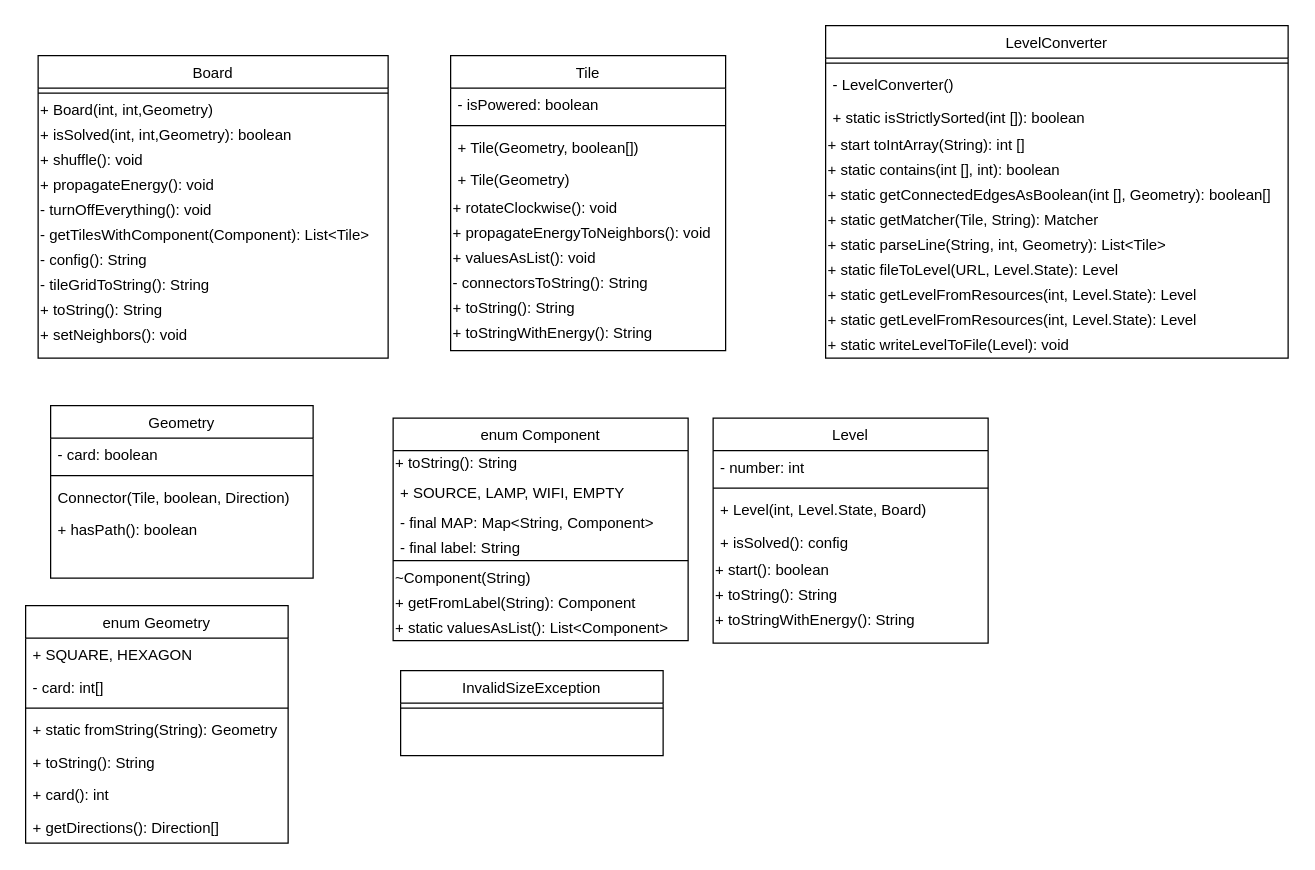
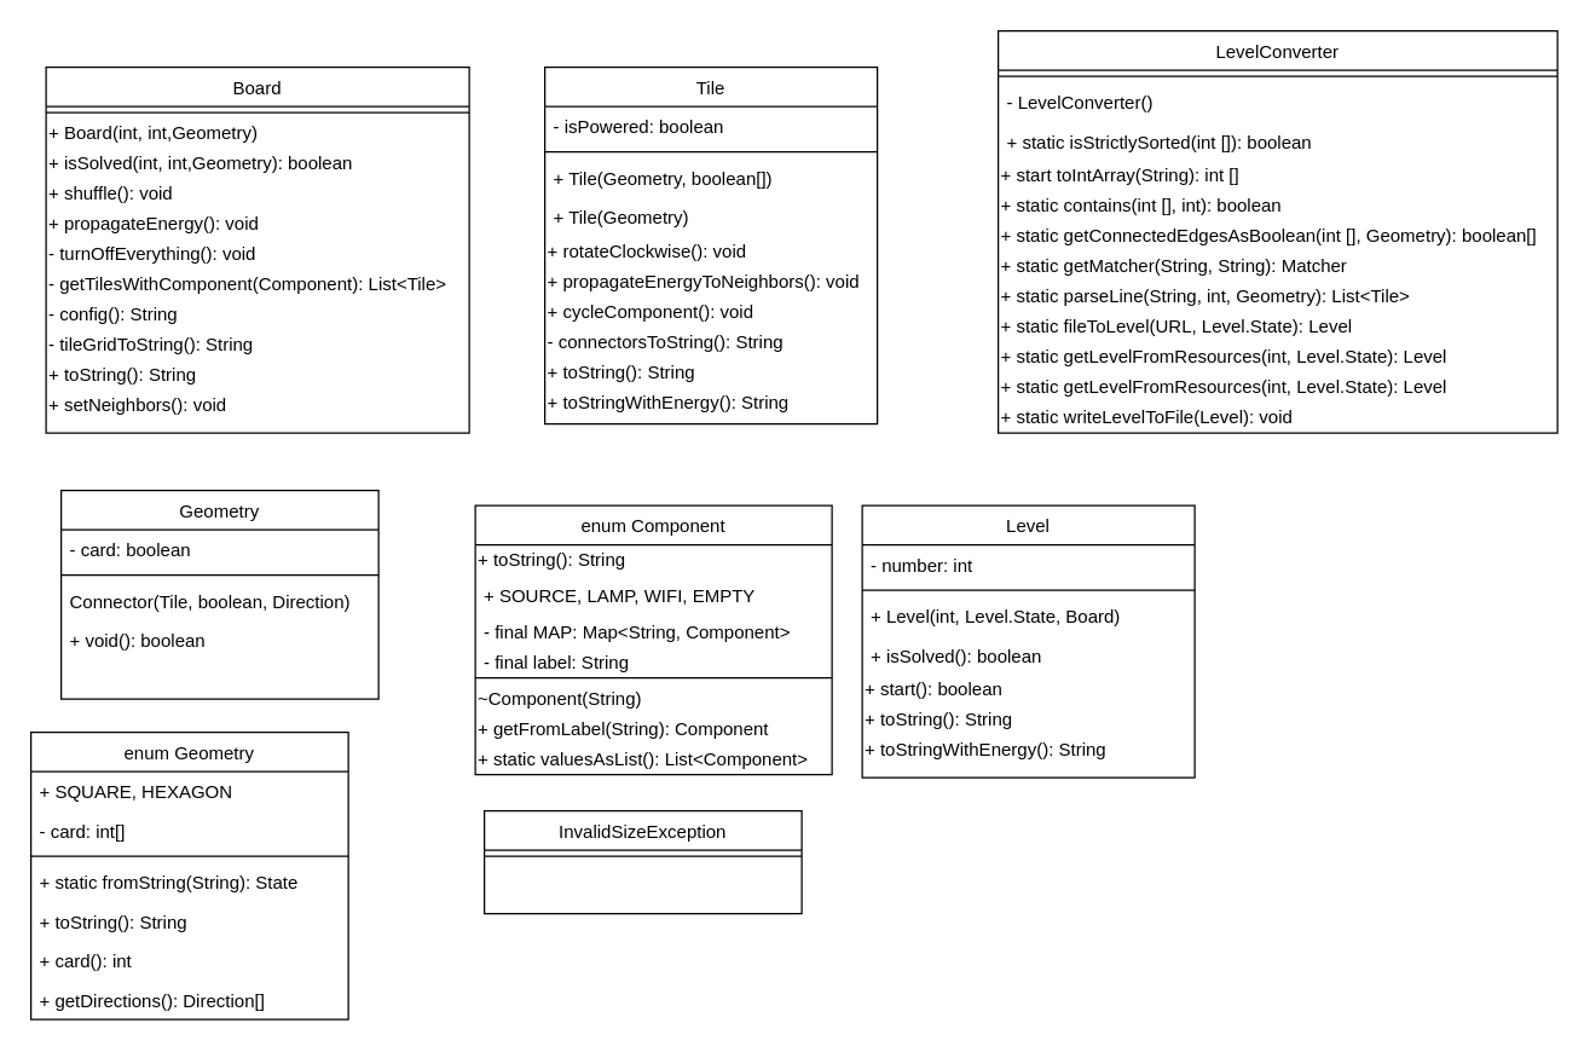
  <mxCell id="0" />
  <mxCell id="1" parent="0" />
  <mxCell id="2" value="Board" style="swimlane;fontStyle=0;align=center;verticalAlign=top;childLayout=stackLayout;horizontal=1;startSize=26;horizontalStack=0;resizeParent=1;resizeLast=0;collapsible=1;marginBottom=0;rounded=0;shadow=0;strokeWidth=1;" parent="1" vertex="1"><mxGeometry x="30" y="44" width="280" height="242" as="geometry"><mxRectangle x="230" y="140" width="160" height="26" as="alternateBounds" /></mxGeometry></mxCell>
  <mxCell id="3" value="" style="line;html=1;strokeWidth=1;align=left;verticalAlign=middle;spacingTop=-1;spacingLeft=3;spacingRight=3;rotatable=0;labelPosition=right;points=[];portConstraint=eastwest;" parent="2" vertex="1"><mxGeometry y="26" width="280" height="8" as="geometry" /></mxCell>
  <mxCell id="4" value="+ Board(int, int,Geometry)" style="text;html=1;align=left;verticalAlign=middle;resizable=0;points=[];autosize=1;" parent="2" vertex="1"><mxGeometry y="34" width="280" height="20" as="geometry" /></mxCell>
  <mxCell id="5" value="+ isSolved(int, int,Geometry): boolean" style="text;html=1;align=left;verticalAlign=middle;resizable=0;points=[];autosize=1;" parent="2" vertex="1"><mxGeometry y="54" width="280" height="20" as="geometry" /></mxCell>
  <mxCell id="6" value="+ shuffle(): void" style="text;html=1;align=left;verticalAlign=middle;resizable=0;points=[];autosize=1;" parent="2" vertex="1"><mxGeometry y="74" width="280" height="20" as="geometry" /></mxCell>
  <mxCell id="7" value="+ propagateEnergy(): void" style="text;html=1;align=left;verticalAlign=middle;resizable=0;points=[];autosize=1;" parent="2" vertex="1"><mxGeometry y="94" width="280" height="20" as="geometry" /></mxCell>
  <mxCell id="8" value="- turnOffEverything(): void" style="text;html=1;align=left;verticalAlign=middle;resizable=0;points=[];autosize=1;" parent="2" vertex="1"><mxGeometry y="114" width="280" height="20" as="geometry" /></mxCell>
  <mxCell id="9" value="- getTilesWithComponent(Component): List&amp;lt;Tile&amp;gt;" style="text;html=1;align=left;verticalAlign=middle;resizable=0;points=[];autosize=1;" parent="2" vertex="1"><mxGeometry y="134" width="280" height="20" as="geometry" /></mxCell>
  <mxCell id="10" value="- config(): String" style="text;html=1;align=left;verticalAlign=middle;resizable=0;points=[];autosize=1;" parent="2" vertex="1"><mxGeometry y="154" width="280" height="20" as="geometry" /></mxCell>
  <mxCell id="11" value="- tileGridToString(): String" style="text;html=1;align=left;verticalAlign=middle;resizable=0;points=[];autosize=1;" parent="2" vertex="1"><mxGeometry y="174" width="280" height="20" as="geometry" /></mxCell>
  <mxCell id="12" value="+ toString(): String" style="text;html=1;align=left;verticalAlign=middle;resizable=0;points=[];autosize=1;" parent="2" vertex="1"><mxGeometry y="194" width="280" height="20" as="geometry" /></mxCell>
  <mxCell id="13" value="+ setNeighbors(): void" style="text;html=1;align=left;verticalAlign=middle;resizable=0;points=[];autosize=1;" parent="2" vertex="1"><mxGeometry y="214" width="280" height="20" as="geometry" /></mxCell>
  <mxCell id="14" value="Tile" style="swimlane;fontStyle=0;align=center;verticalAlign=top;childLayout=stackLayout;horizontal=1;startSize=26;horizontalStack=0;resizeParent=1;resizeLast=0;collapsible=1;marginBottom=0;rounded=0;shadow=0;strokeWidth=1;" parent="1" vertex="1"><mxGeometry x="360" y="44" width="220" height="236" as="geometry"><mxRectangle x="550" y="140" width="160" height="26" as="alternateBounds" /></mxGeometry></mxCell>
  <mxCell id="15" value="- isPowered: boolean" style="text;align=left;verticalAlign=top;spacingLeft=4;spacingRight=4;overflow=hidden;rotatable=0;points=[[0,0.5],[1,0.5]];portConstraint=eastwest;" parent="14" vertex="1"><mxGeometry y="26" width="220" height="26" as="geometry" /></mxCell>
  <mxCell id="16" value="" style="line;html=1;strokeWidth=1;align=left;verticalAlign=middle;spacingTop=-1;spacingLeft=3;spacingRight=3;rotatable=0;labelPosition=right;points=[];portConstraint=eastwest;" parent="14" vertex="1"><mxGeometry y="52" width="220" height="8" as="geometry" /></mxCell>
  <mxCell id="17" value="+ Tile(Geometry, boolean[])" style="text;align=left;verticalAlign=top;spacingLeft=4;spacingRight=4;overflow=hidden;rotatable=0;points=[[0,0.5],[1,0.5]];portConstraint=eastwest;" parent="14" vertex="1"><mxGeometry y="60" width="220" height="26" as="geometry" /></mxCell>
  <mxCell id="18" value="+ Tile(Geometry)" style="text;align=left;verticalAlign=top;spacingLeft=4;spacingRight=4;overflow=hidden;rotatable=0;points=[[0,0.5],[1,0.5]];portConstraint=eastwest;" parent="14" vertex="1"><mxGeometry y="86" width="220" height="26" as="geometry" /></mxCell>
  <mxCell id="19" value="+ rotateClockwise(): void" style="text;html=1;align=left;verticalAlign=middle;resizable=0;points=[];autosize=1;" parent="14" vertex="1"><mxGeometry y="112" width="220" height="20" as="geometry" /></mxCell>
  <mxCell id="20" value="+ propagateEnergyToNeighbors(): void" style="text;html=1;align=left;verticalAlign=middle;resizable=0;points=[];autosize=1;" parent="14" vertex="1"><mxGeometry y="132" width="220" height="20" as="geometry" /></mxCell>
- <mxCell id="21" value="+ valuesAsList(): void" style="text;html=1;align=left;verticalAlign=middle;resizable=0;points=[];autosize=1;" parent="14" vertex="1"><mxGeometry y="152" width="220" height="20" as="geometry" /></mxCell>
+ <mxCell id="21" value="+ cycleComponent(): void" style="text;html=1;align=left;verticalAlign=middle;resizable=0;points=[];autosize=1;" parent="14" vertex="1"><mxGeometry y="152" width="220" height="20" as="geometry" /></mxCell>
  <mxCell id="22" value="- connectorsToString(): String" style="text;html=1;align=left;verticalAlign=middle;resizable=0;points=[];autosize=1;" parent="14" vertex="1"><mxGeometry y="172" width="220" height="20" as="geometry" /></mxCell>
  <mxCell id="23" value="+ toString(): String" style="text;html=1;align=left;verticalAlign=middle;resizable=0;points=[];autosize=1;" parent="14" vertex="1"><mxGeometry y="192" width="220" height="20" as="geometry" /></mxCell>
  <mxCell id="24" value="+ toStringWithEnergy(): String" style="text;html=1;align=left;verticalAlign=middle;resizable=0;points=[];autosize=1;" parent="14" vertex="1"><mxGeometry y="212" width="220" height="20" as="geometry" /></mxCell>
  <mxCell id="25" value="Geometry" style="swimlane;fontStyle=0;align=center;verticalAlign=top;childLayout=stackLayout;horizontal=1;startSize=26;horizontalStack=0;resizeParent=1;resizeLast=0;collapsible=1;marginBottom=0;rounded=0;shadow=0;strokeWidth=1;" parent="1" vertex="1"><mxGeometry x="40" y="324" width="210" height="138" as="geometry"><mxRectangle x="130" y="380" width="160" height="26" as="alternateBounds" /></mxGeometry></mxCell>
  <mxCell id="26" value="- card: boolean" style="text;align=left;verticalAlign=top;spacingLeft=4;spacingRight=4;overflow=hidden;rotatable=0;points=[[0,0.5],[1,0.5]];portConstraint=eastwest;" parent="25" vertex="1"><mxGeometry y="26" width="210" height="26" as="geometry" /></mxCell>
  <mxCell id="27" value="" style="line;html=1;strokeWidth=1;align=left;verticalAlign=middle;spacingTop=-1;spacingLeft=3;spacingRight=3;rotatable=0;labelPosition=right;points=[];portConstraint=eastwest;" parent="25" vertex="1"><mxGeometry y="52" width="210" height="8" as="geometry" /></mxCell>
  <mxCell id="28" value="Connector(Tile, boolean, Direction)" style="text;align=left;verticalAlign=top;spacingLeft=4;spacingRight=4;overflow=hidden;rotatable=0;points=[[0,0.5],[1,0.5]];portConstraint=eastwest;fontStyle=0" parent="25" vertex="1"><mxGeometry y="60" width="210" height="26" as="geometry" /></mxCell>
- <mxCell id="29" value="+ hasPath(): boolean" style="text;align=left;verticalAlign=top;spacingLeft=4;spacingRight=4;overflow=hidden;rotatable=0;points=[[0,0.5],[1,0.5]];portConstraint=eastwest;" parent="25" vertex="1"><mxGeometry y="86" width="210" height="26" as="geometry" /></mxCell>
+ <mxCell id="29" value="+ void(): boolean" style="text;align=left;verticalAlign=top;spacingLeft=4;spacingRight=4;overflow=hidden;rotatable=0;points=[[0,0.5],[1,0.5]];portConstraint=eastwest;" parent="25" vertex="1"><mxGeometry y="86" width="210" height="26" as="geometry" /></mxCell>
  <mxCell id="30" value="enum Component" style="swimlane;fontStyle=0;align=center;verticalAlign=top;childLayout=stackLayout;horizontal=1;startSize=26;horizontalStack=0;resizeParent=1;resizeLast=0;collapsible=1;marginBottom=0;rounded=0;shadow=0;strokeWidth=1;" parent="1" vertex="1"><mxGeometry x="314" y="334" width="236" height="178" as="geometry"><mxRectangle x="340" y="380" width="170" height="26" as="alternateBounds" /></mxGeometry></mxCell>
  <mxCell id="31" value="+ toString(): String" style="text;html=1;align=left;verticalAlign=middle;resizable=0;points=[];autosize=1;" parent="30" vertex="1"><mxGeometry y="26" width="236" height="20" as="geometry" /></mxCell>
  <mxCell id="32" value="+ SOURCE, LAMP, WIFI, EMPTY" style="text;align=left;verticalAlign=top;spacingLeft=4;spacingRight=4;overflow=hidden;rotatable=0;points=[[0,0.5],[1,0.5]];portConstraint=eastwest;" parent="30" vertex="1"><mxGeometry y="46" width="236" height="24" as="geometry" /></mxCell>
  <mxCell id="33" value="- final MAP: Map&lt;String, Component&gt;" style="text;align=left;verticalAlign=top;spacingLeft=4;spacingRight=4;overflow=hidden;rotatable=0;points=[[0,0.5],[1,0.5]];portConstraint=eastwest;" parent="30" vertex="1"><mxGeometry y="70" width="236" height="20" as="geometry" /></mxCell>
  <mxCell id="34" value="- final label: String" style="text;align=left;verticalAlign=top;spacingLeft=4;spacingRight=4;overflow=hidden;rotatable=0;points=[[0,0.5],[1,0.5]];portConstraint=eastwest;" parent="30" vertex="1"><mxGeometry y="90" width="236" height="20" as="geometry" /></mxCell>
  <mxCell id="35" value="" style="line;html=1;strokeWidth=1;align=left;verticalAlign=middle;spacingTop=-1;spacingLeft=3;spacingRight=3;rotatable=0;labelPosition=right;points=[];portConstraint=eastwest;" parent="30" vertex="1"><mxGeometry y="110" width="236" height="8" as="geometry" /></mxCell>
  <mxCell id="36" value="~Component(String)" style="text;html=1;align=left;verticalAlign=middle;resizable=0;points=[];autosize=1;" parent="30" vertex="1"><mxGeometry y="118" width="236" height="20" as="geometry" /></mxCell>
  <mxCell id="37" value="+ getFromLabel(String): Component" style="text;html=1;align=left;verticalAlign=middle;resizable=0;points=[];autosize=1;" parent="30" vertex="1"><mxGeometry y="138" width="236" height="20" as="geometry" /></mxCell>
  <mxCell id="38" value="+ static valuesAsList(): List&amp;lt;Component&amp;gt;" style="text;html=1;align=left;verticalAlign=middle;resizable=0;points=[];autosize=1;" parent="30" vertex="1"><mxGeometry y="158" width="236" height="20" as="geometry" /></mxCell>
  <mxCell id="39" value="enum Geometry" style="swimlane;fontStyle=0;align=center;verticalAlign=top;childLayout=stackLayout;horizontal=1;startSize=26;horizontalStack=0;resizeParent=1;resizeLast=0;collapsible=1;marginBottom=0;rounded=0;shadow=0;strokeWidth=1;" parent="1" vertex="1"><mxGeometry x="20" y="484" width="210" height="190" as="geometry"><mxRectangle x="130" y="380" width="160" height="26" as="alternateBounds" /></mxGeometry></mxCell>
  <mxCell id="40" value="+ SQUARE, HEXAGON" style="text;align=left;verticalAlign=top;spacingLeft=4;spacingRight=4;overflow=hidden;rotatable=0;points=[[0,0.5],[1,0.5]];portConstraint=eastwest;" parent="39" vertex="1"><mxGeometry y="26" width="210" height="26" as="geometry" /></mxCell>
  <mxCell id="41" value="- card: int[]" style="text;align=left;verticalAlign=top;spacingLeft=4;spacingRight=4;overflow=hidden;rotatable=0;points=[[0,0.5],[1,0.5]];portConstraint=eastwest;" parent="39" vertex="1"><mxGeometry y="52" width="210" height="26" as="geometry" /></mxCell>
  <mxCell id="42" value="" style="line;html=1;strokeWidth=1;align=left;verticalAlign=middle;spacingTop=-1;spacingLeft=3;spacingRight=3;rotatable=0;labelPosition=right;points=[];portConstraint=eastwest;" parent="39" vertex="1"><mxGeometry y="78" width="210" height="8" as="geometry" /></mxCell>
- <mxCell id="43" value="+ static fromString(String): Geometry" style="text;align=left;verticalAlign=top;spacingLeft=4;spacingRight=4;overflow=hidden;rotatable=0;points=[[0,0.5],[1,0.5]];portConstraint=eastwest;fontStyle=0" parent="39" vertex="1"><mxGeometry y="86" width="210" height="26" as="geometry" /></mxCell>
+ <mxCell id="43" value="+ static fromString(String): State" style="text;align=left;verticalAlign=top;spacingLeft=4;spacingRight=4;overflow=hidden;rotatable=0;points=[[0,0.5],[1,0.5]];portConstraint=eastwest;fontStyle=0" parent="39" vertex="1"><mxGeometry y="86" width="210" height="26" as="geometry" /></mxCell>
  <mxCell id="44" value="+ toString(): String" style="text;align=left;verticalAlign=top;spacingLeft=4;spacingRight=4;overflow=hidden;rotatable=0;points=[[0,0.5],[1,0.5]];portConstraint=eastwest;" parent="39" vertex="1"><mxGeometry y="112" width="210" height="26" as="geometry" /></mxCell>
  <mxCell id="45" value="+ card(): int" style="text;align=left;verticalAlign=top;spacingLeft=4;spacingRight=4;overflow=hidden;rotatable=0;points=[[0,0.5],[1,0.5]];portConstraint=eastwest;" parent="39" vertex="1"><mxGeometry y="138" width="210" height="26" as="geometry" /></mxCell>
  <mxCell id="46" value="+ getDirections(): Direction[]" style="text;align=left;verticalAlign=top;spacingLeft=4;spacingRight=4;overflow=hidden;rotatable=0;points=[[0,0.5],[1,0.5]];portConstraint=eastwest;" parent="39" vertex="1"><mxGeometry y="164" width="210" height="26" as="geometry" /></mxCell>
  <mxCell id="47" value="InvalidSizeException" style="swimlane;fontStyle=0;align=center;verticalAlign=top;childLayout=stackLayout;horizontal=1;startSize=26;horizontalStack=0;resizeParent=1;resizeLast=0;collapsible=1;marginBottom=0;rounded=0;shadow=0;strokeWidth=1;" parent="1" vertex="1"><mxGeometry x="320" y="536" width="210" height="68" as="geometry"><mxRectangle x="130" y="380" width="160" height="26" as="alternateBounds" /></mxGeometry></mxCell>
  <mxCell id="48" value="" style="line;html=1;strokeWidth=1;align=left;verticalAlign=middle;spacingTop=-1;spacingLeft=3;spacingRight=3;rotatable=0;labelPosition=right;points=[];portConstraint=eastwest;" parent="47" vertex="1"><mxGeometry y="26" width="210" height="8" as="geometry" /></mxCell>
  <mxCell id="49" value="Level" style="swimlane;fontStyle=0;align=center;verticalAlign=top;childLayout=stackLayout;horizontal=1;startSize=26;horizontalStack=0;resizeParent=1;resizeLast=0;collapsible=1;marginBottom=0;rounded=0;shadow=0;strokeWidth=1;" parent="1" vertex="1"><mxGeometry x="570" y="334" width="220" height="180" as="geometry"><mxRectangle x="550" y="140" width="160" height="26" as="alternateBounds" /></mxGeometry></mxCell>
  <mxCell id="50" value="- number: int" style="text;align=left;verticalAlign=top;spacingLeft=4;spacingRight=4;overflow=hidden;rotatable=0;points=[[0,0.5],[1,0.5]];portConstraint=eastwest;" parent="49" vertex="1"><mxGeometry y="26" width="220" height="26" as="geometry" /></mxCell>
  <mxCell id="51" value="" style="line;html=1;strokeWidth=1;align=left;verticalAlign=middle;spacingTop=-1;spacingLeft=3;spacingRight=3;rotatable=0;labelPosition=right;points=[];portConstraint=eastwest;" parent="49" vertex="1"><mxGeometry y="52" width="220" height="8" as="geometry" /></mxCell>
  <mxCell id="52" value="+ Level(int, Level.State, Board)" style="text;align=left;verticalAlign=top;spacingLeft=4;spacingRight=4;overflow=hidden;rotatable=0;points=[[0,0.5],[1,0.5]];portConstraint=eastwest;" parent="49" vertex="1"><mxGeometry y="60" width="220" height="26" as="geometry" /></mxCell>
- <mxCell id="53" value="+ isSolved(): config" style="text;align=left;verticalAlign=top;spacingLeft=4;spacingRight=4;overflow=hidden;rotatable=0;points=[[0,0.5],[1,0.5]];portConstraint=eastwest;" parent="49" vertex="1"><mxGeometry y="86" width="220" height="26" as="geometry" /></mxCell>
+ <mxCell id="53" value="+ isSolved(): boolean" style="text;align=left;verticalAlign=top;spacingLeft=4;spacingRight=4;overflow=hidden;rotatable=0;points=[[0,0.5],[1,0.5]];portConstraint=eastwest;" parent="49" vertex="1"><mxGeometry y="86" width="220" height="26" as="geometry" /></mxCell>
  <mxCell id="54" value="+ start(): boolean" style="text;html=1;align=left;verticalAlign=middle;resizable=0;points=[];autosize=1;" parent="49" vertex="1"><mxGeometry y="112" width="220" height="20" as="geometry" /></mxCell>
  <mxCell id="55" value="+ toString(): String" style="text;html=1;align=left;verticalAlign=middle;resizable=0;points=[];autosize=1;" parent="49" vertex="1"><mxGeometry y="132" width="220" height="20" as="geometry" /></mxCell>
  <mxCell id="56" value="+ toStringWithEnergy(): String" style="text;html=1;align=left;verticalAlign=middle;resizable=0;points=[];autosize=1;" parent="49" vertex="1"><mxGeometry y="152" width="220" height="20" as="geometry" /></mxCell>
  <mxCell id="57" value="LevelConverter" style="swimlane;fontStyle=0;align=center;verticalAlign=top;childLayout=stackLayout;horizontal=1;startSize=26;horizontalStack=0;resizeParent=1;resizeLast=0;collapsible=1;marginBottom=0;rounded=0;shadow=0;strokeWidth=1;" parent="1" vertex="1"><mxGeometry x="660" y="20" width="370" height="266" as="geometry"><mxRectangle x="550" y="140" width="160" height="26" as="alternateBounds" /></mxGeometry></mxCell>
  <mxCell id="58" value="" style="line;html=1;strokeWidth=1;align=left;verticalAlign=middle;spacingTop=-1;spacingLeft=3;spacingRight=3;rotatable=0;labelPosition=right;points=[];portConstraint=eastwest;" parent="57" vertex="1"><mxGeometry y="26" width="370" height="8" as="geometry" /></mxCell>
  <mxCell id="59" value="- LevelConverter()" style="text;align=left;verticalAlign=top;spacingLeft=4;spacingRight=4;overflow=hidden;rotatable=0;points=[[0,0.5],[1,0.5]];portConstraint=eastwest;" parent="57" vertex="1"><mxGeometry y="34" width="370" height="26" as="geometry" /></mxCell>
  <mxCell id="60" value="+ static isStrictlySorted(int []): boolean" style="text;align=left;verticalAlign=top;spacingLeft=4;spacingRight=4;overflow=hidden;rotatable=0;points=[[0,0.5],[1,0.5]];portConstraint=eastwest;" parent="57" vertex="1"><mxGeometry y="60" width="370" height="26" as="geometry" /></mxCell>
  <mxCell id="61" value="+ start toIntArray(String): int []" style="text;html=1;align=left;verticalAlign=middle;resizable=0;points=[];autosize=1;" parent="57" vertex="1"><mxGeometry y="86" width="370" height="20" as="geometry" /></mxCell>
  <mxCell id="62" value="+ static contains(int [], int): boolean" style="text;html=1;align=left;verticalAlign=middle;resizable=0;points=[];autosize=1;" parent="57" vertex="1"><mxGeometry y="106" width="370" height="20" as="geometry" /></mxCell>
  <mxCell id="63" value="+ static getConnectedEdgesAsBoolean(int [], Geometry): boolean[]" style="text;html=1;align=left;verticalAlign=middle;resizable=0;points=[];autosize=1;" parent="57" vertex="1"><mxGeometry y="126" width="370" height="20" as="geometry" /></mxCell>
- <mxCell id="64" value="+ static getMatcher(Tile, String): Matcher" style="text;html=1;align=left;verticalAlign=middle;resizable=0;points=[];autosize=1;" parent="57" vertex="1"><mxGeometry y="146" width="370" height="20" as="geometry" /></mxCell>
+ <mxCell id="64" value="+ static getMatcher(String, String): Matcher" style="text;html=1;align=left;verticalAlign=middle;resizable=0;points=[];autosize=1;" parent="57" vertex="1"><mxGeometry y="146" width="370" height="20" as="geometry" /></mxCell>
  <mxCell id="65" value="+ static parseLine(String, int, Geometry): List&amp;lt;Tile&amp;gt;" style="text;html=1;align=left;verticalAlign=middle;resizable=0;points=[];autosize=1;" parent="57" vertex="1"><mxGeometry y="166" width="370" height="20" as="geometry" /></mxCell>
  <mxCell id="66" value="+ static fileToLevel(URL, Level.State): Level" style="text;html=1;align=left;verticalAlign=middle;resizable=0;points=[];autosize=1;" parent="57" vertex="1"><mxGeometry y="186" width="370" height="20" as="geometry" /></mxCell>
  <mxCell id="67" value="+ static getLevelFromResources(int, Level.State): Level" style="text;html=1;align=left;verticalAlign=middle;resizable=0;points=[];autosize=1;" parent="57" vertex="1"><mxGeometry y="206" width="370" height="20" as="geometry" /></mxCell>
  <mxCell id="68" value="+ static getLevelFromResources(int, Level.State): Level" style="text;html=1;align=left;verticalAlign=middle;resizable=0;points=[];autosize=1;" parent="57" vertex="1"><mxGeometry y="226" width="370" height="20" as="geometry" /></mxCell>
  <mxCell id="69" value="+ static writeLevelToFile(Level): void" style="text;html=1;align=left;verticalAlign=middle;resizable=0;points=[];autosize=1;" parent="57" vertex="1"><mxGeometry y="246" width="370" height="20" as="geometry" /></mxCell>
